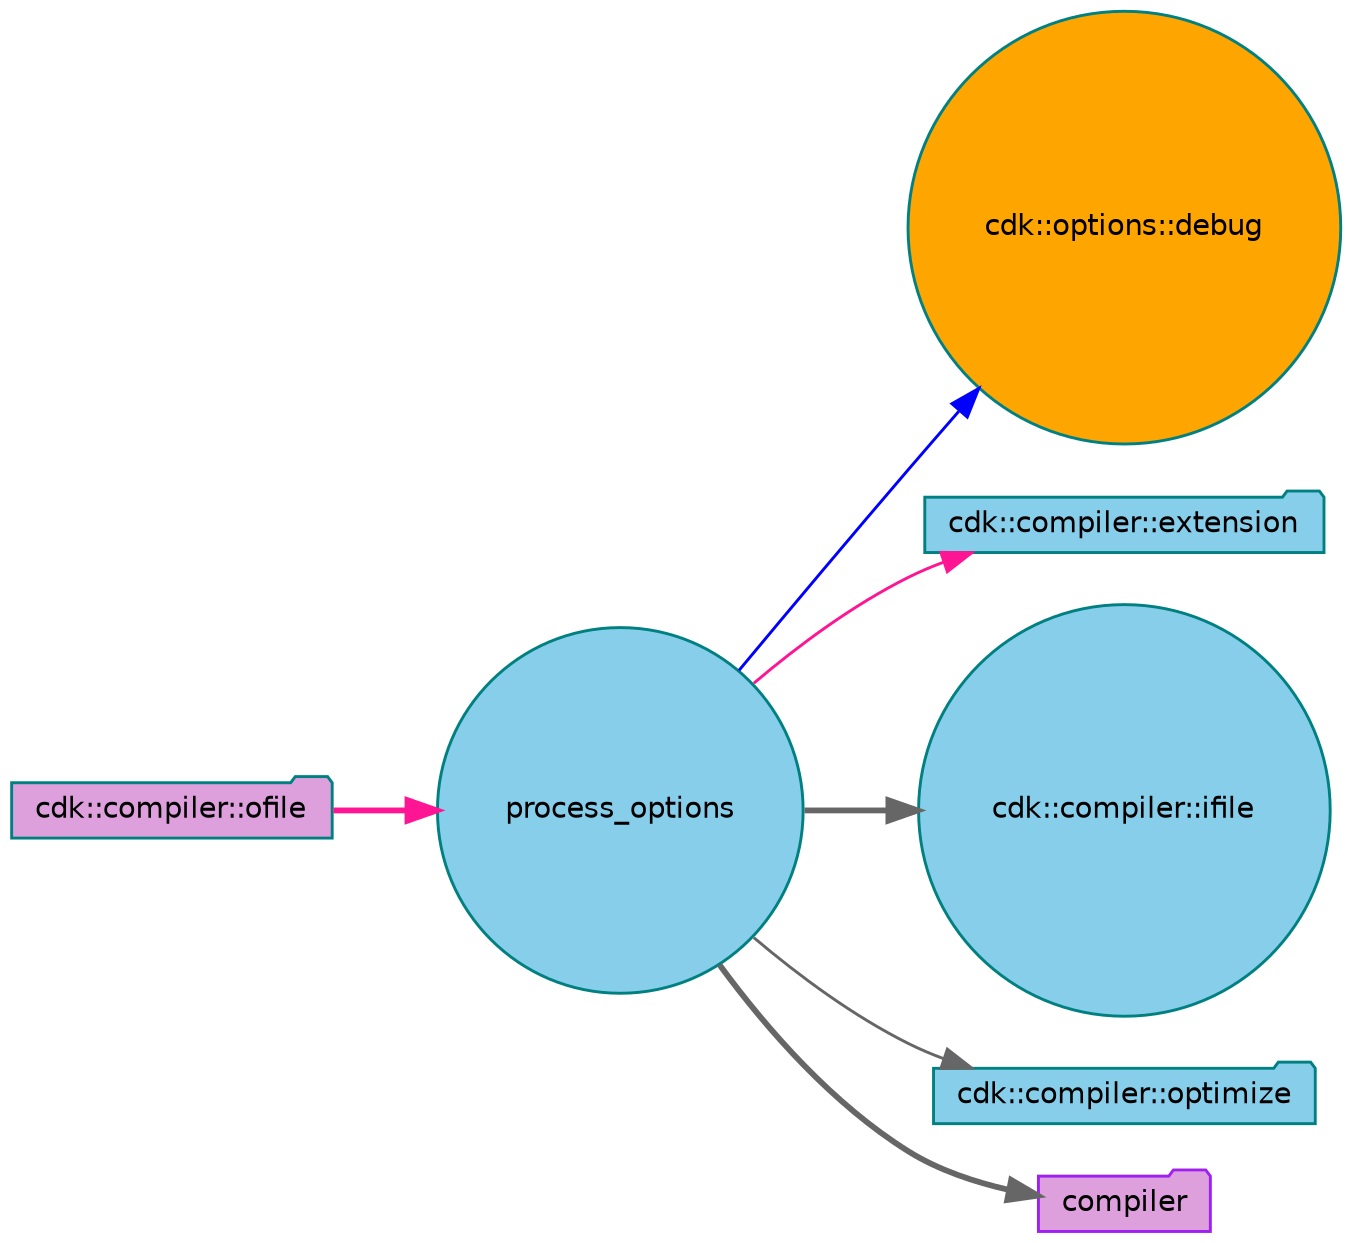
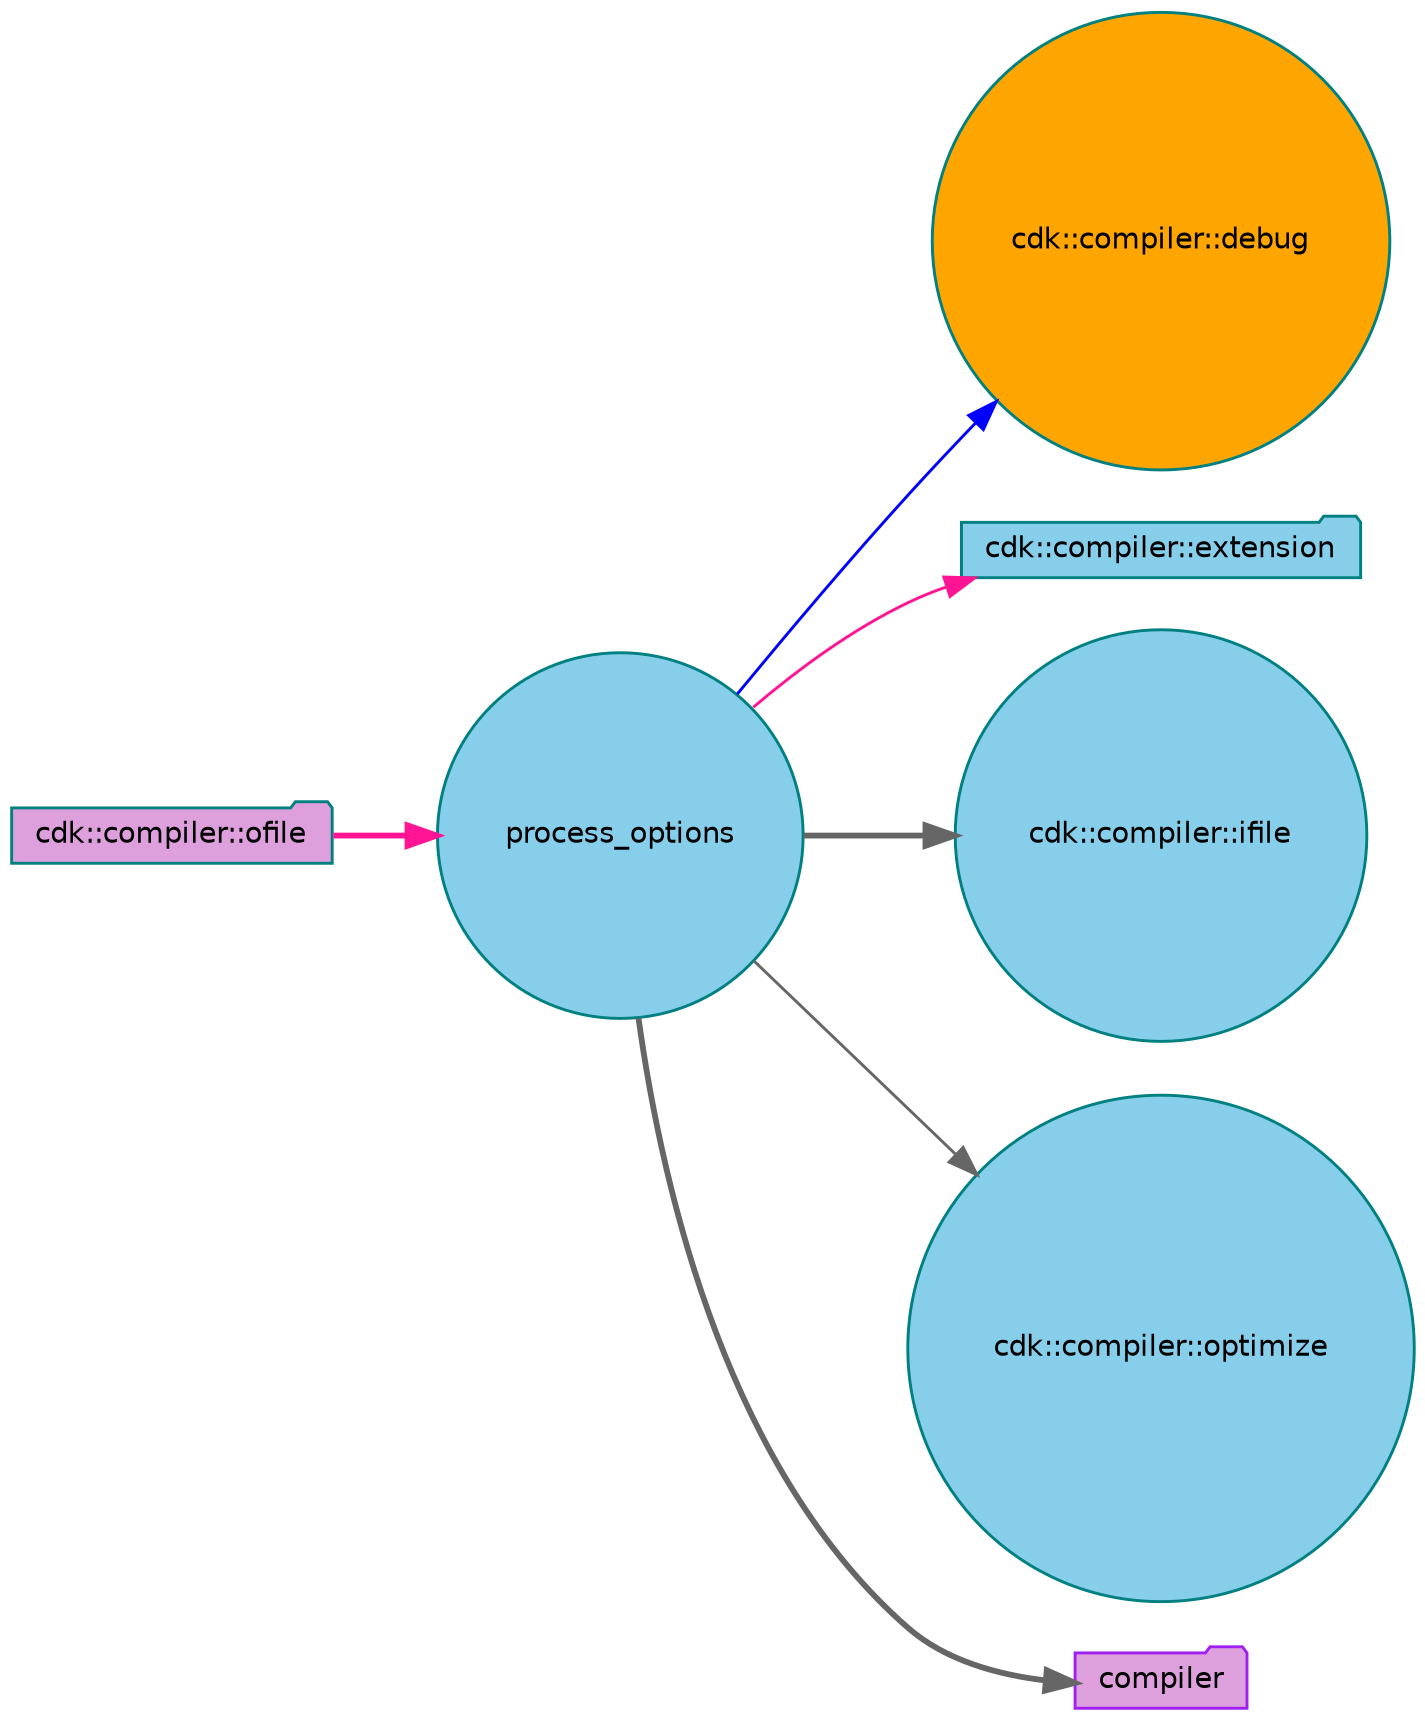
  digraph {
    rankdir=LR
    node [color=teal fillcolor=skyblue fontname=Helvetica fontsize=10 shape=circle style=filled]
    edge [color=gray40 fontname=Helvetica fontsize=10 labelfontname=Helvetica labelfontsize=10 style=solid]
    n1 [fontcolor=black height=0.2 label=process_options width=0.4]
-   n2 [fillcolor=orange height=0.2 label="cdk::options::debug" width=0.4]
+   n2 [fillcolor=orange height=0.2 label="cdk::compiler::debug" width=0.4]
    n3 [height=0.2 label="cdk::compiler::extension" shape=folder width=0.4]
    n4 [height=0.2 label="cdk::compiler::ifile" width=0.4]
-   n5 [height=0.2 label="cdk::compiler::optimize" shape=folder width=0.4]
+   n5 [height=0.2 label="cdk::compiler::optimize" width=0.4]
    n6 [color=purple fillcolor=plum height=0.2 label=compiler shape=folder width=0.4]
    n7 [fillcolor=plum height=0.2 label="cdk::compiler::ofile" shape=folder width=0.4]
    n1 -> n2 [color=blue]
    n1 -> n3 [color=deeppink]
    n1 -> n4 [style=bold]
    n1 -> n5
    n1 -> n6 [style=bold]
    n7 -> n1 [color=deeppink style=bold]
  }
